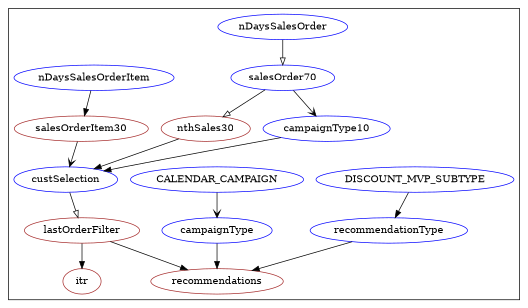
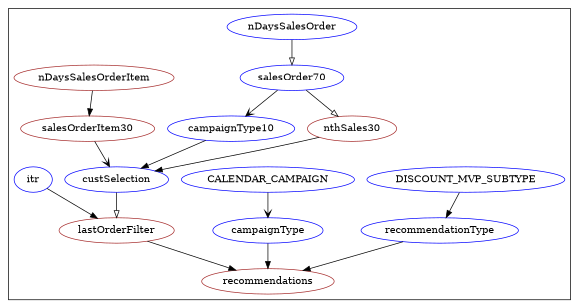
  digraph {
    node [color=blue]
    edge [arrowhead=normal]
    DISCOUNT_MVP_SUBTYPE
    recommendationType
    recommendations [color=brown]
    CALENDAR_CAMPAIGN
    campaignType
    nDaysSalesOrder
    n7 [label=salesOrder70]
    n8 [label=campaignType10]
    nthSales30 [color=brown]
-   nDaysSalesOrderItem
+   nDaysSalesOrderItem [color=brown]
    salesOrderItem30 [color=brown]
    custSelection
    lastOrderFilter [color=brown]
-   itr [color=brown]
+   itr
    subgraph cluster_1 {
      DISCOUNT_MVP_SUBTYPE
      recommendationType
      recommendations
      CALENDAR_CAMPAIGN
      campaignType
      nDaysSalesOrder
      n7
      n8
      nthSales30
      nDaysSalesOrderItem
      salesOrderItem30
      custSelection
      lastOrderFilter
      itr
    }
    DISCOUNT_MVP_SUBTYPE -> recommendationType
    recommendationType -> recommendations
    CALENDAR_CAMPAIGN -> campaignType [arrowhead=vee]
    campaignType -> recommendations
    nDaysSalesOrder -> n7 [arrowhead=onormal]
    n7 -> n8 [arrowhead=vee]
    n7 -> nthSales30 [arrowhead=onormal]
    n8 -> custSelection
    nthSales30 -> custSelection
    nDaysSalesOrderItem -> salesOrderItem30
    salesOrderItem30 -> custSelection [arrowhead=vee]
    custSelection -> lastOrderFilter [arrowhead=onormal]
    lastOrderFilter -> recommendations
-   lastOrderFilter -> itr
+   itr -> lastOrderFilter
  }
